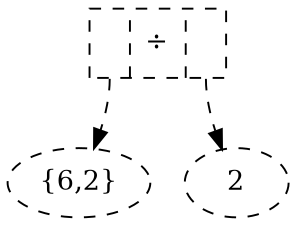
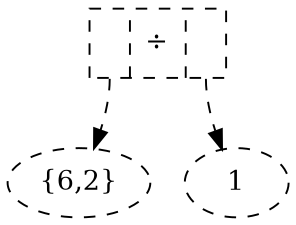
  strict digraph {
    node [style=dashed]
    edge [style=dashed]
    n1 [label="<0>|&divide;|<1>" shape=record]
-   n2 [label=2]
+   n2 [label=1]
    n3 [label="{6,2}"]
    n1 -> n2 [tailport=1]
    n1 -> n3 [tailport=0]
  }
